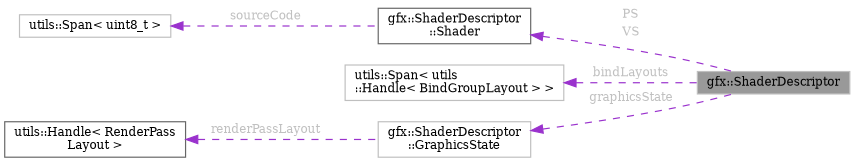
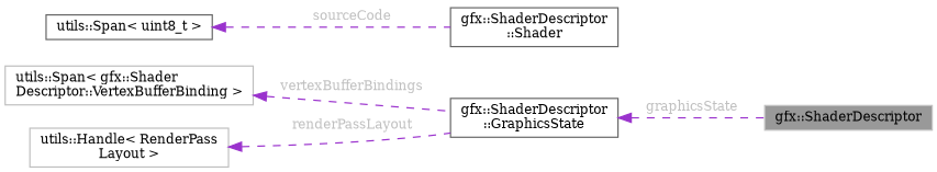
  digraph {
    fontname="DejaVu Serif"
    rankdir=LR
    node [color=grey75 fillcolor=white fontname="DejaVu Serif" fontsize=10 shape=box style=filled]
    edge [color=darkorchid3 dir=back fontcolor=grey fontname="DejaVu Serif" fontsize=10 labelfontname=Helvetica labelfontsize=10 style=dashed]
    n1 [fillcolor=grey60 fontcolor=black height=0.2 label="gfx::ShaderDescriptor" width=0.4]
    n2 [color=gray40 height=0.2 label="gfx::ShaderDescriptor\l::Shader" width=0.4]
-   n3 [height=0.2 label="utils::Span\< uint8_t \>" width=0.4]
-   n4 [height=0.2 label="utils::Span\< utils\l::Handle\< BindGroupLayout \> \>" width=0.4]
-   n5 [height=0.2 label="gfx::ShaderDescriptor\l::GraphicsState" width=0.4]
-   n7 [color=gray40 height=0.2 label="utils::Handle\< RenderPass\lLayout \>" width=0.4]
-   n2 -> n1 [label=<<TABLE CELLBORDER="0" BORDER="0"><TR><TD VALIGN="top" ALIGN="LEFT" CELLPADDING="1" CELLSPACING="0">PS</TD></TR> <TR><TD VALIGN="top" ALIGN="LEFT" CELLPADDING="1" CELLSPACING="0">VS</TD></TR> </TABLE>>]
+   n3 [color=gray40 height=0.2 label="utils::Span\< uint8_t \>" width=0.4]
+   n5 [color=gray40 height=0.2 label="gfx::ShaderDescriptor\l::GraphicsState" width=0.4]
+   n6 [height=0.2 label="utils::Span\< gfx::Shader\lDescriptor::VertexBufferBinding \>" width=0.4]
+   n7 [height=0.2 label="utils::Handle\< RenderPass\lLayout \>" width=0.4]
    n3 -> n2 [label=<<TABLE CELLBORDER="0" BORDER="0"><TR><TD VALIGN="top" ALIGN="LEFT" CELLPADDING="1" CELLSPACING="0">sourceCode</TD></TR> </TABLE>>]
-   n4 -> n1 [label=<<TABLE CELLBORDER="0" BORDER="0"><TR><TD VALIGN="top" ALIGN="LEFT" CELLPADDING="1" CELLSPACING="0">bindLayouts</TD></TR> </TABLE>>]
    n5 -> n1 [label=<<TABLE CELLBORDER="0" BORDER="0"><TR><TD VALIGN="top" ALIGN="LEFT" CELLPADDING="1" CELLSPACING="0">graphicsState</TD></TR> </TABLE>>]
+   n6 -> n5 [label=<<TABLE CELLBORDER="0" BORDER="0"><TR><TD VALIGN="top" ALIGN="LEFT" CELLPADDING="1" CELLSPACING="0">vertexBufferBindings</TD></TR> </TABLE>>]
    n7 -> n5 [label=<<TABLE CELLBORDER="0" BORDER="0"><TR><TD VALIGN="top" ALIGN="LEFT" CELLPADDING="1" CELLSPACING="0">renderPassLayout</TD></TR> </TABLE>>]
  }
